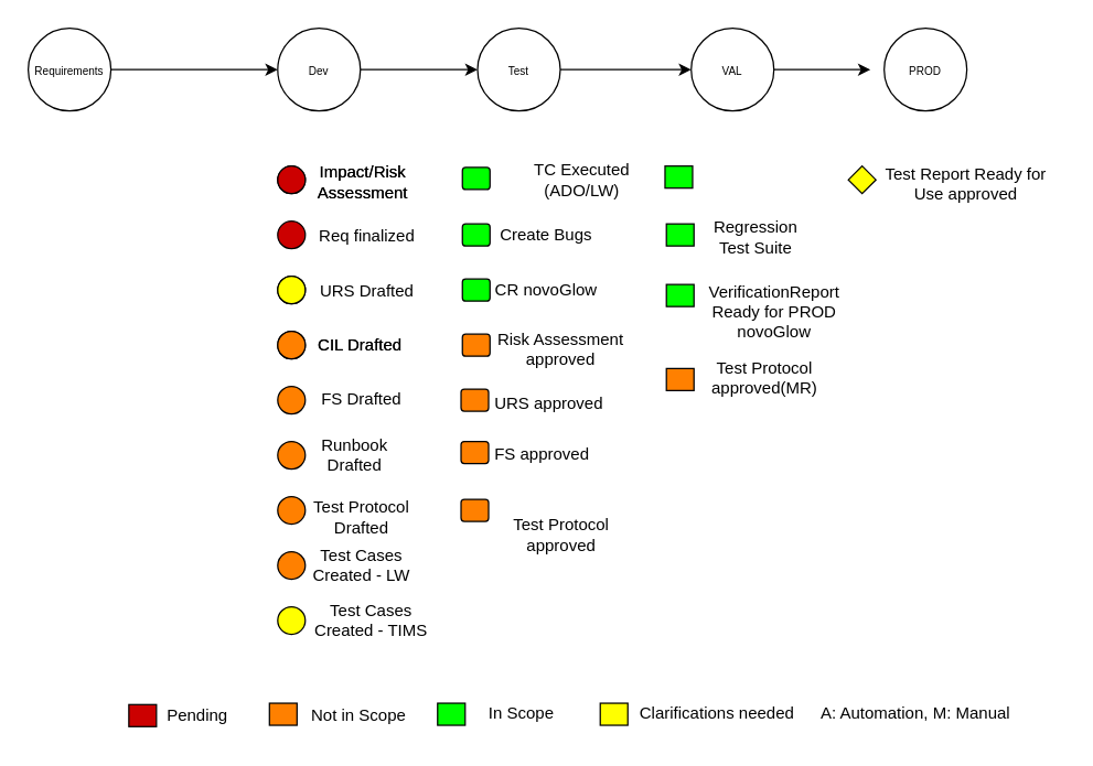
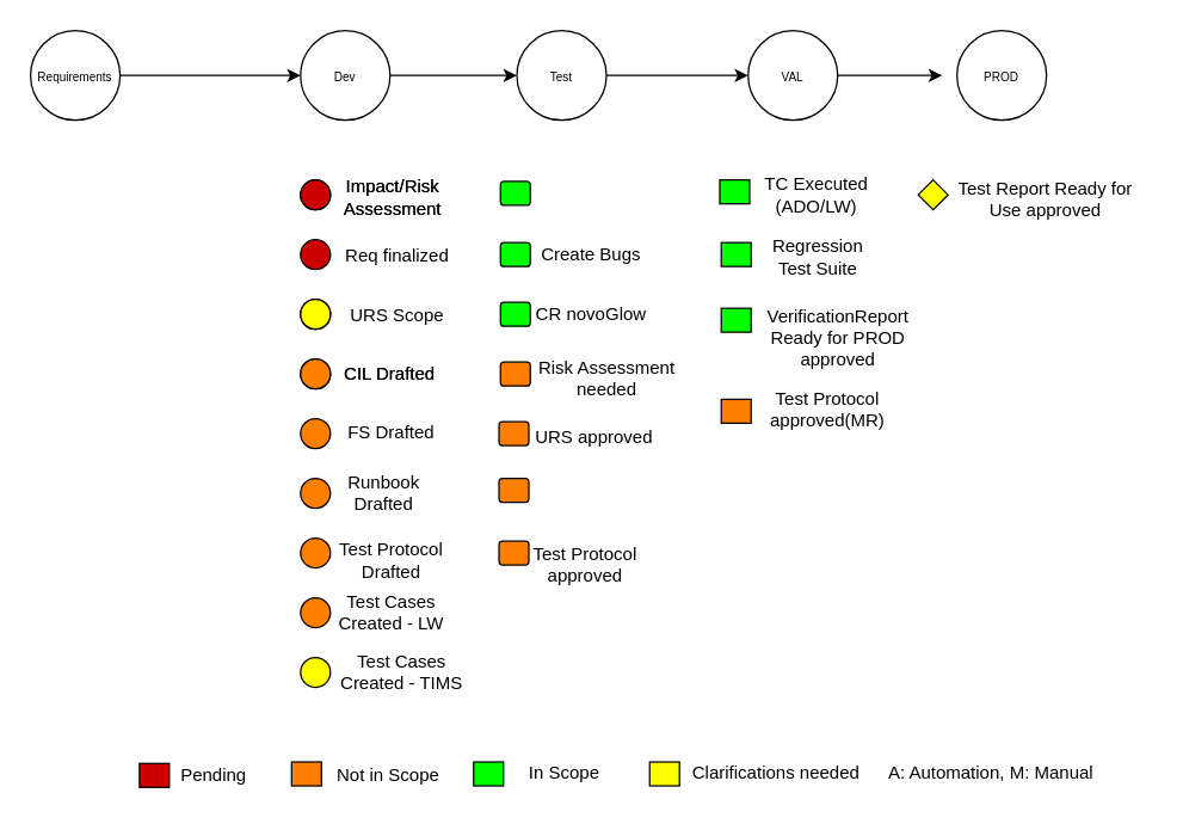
  <mxCell id="0" />
  <mxCell id="1" parent="0" />
  <mxCell id="2" style="edgeStyle=orthogonalEdgeStyle;rounded=0;orthogonalLoop=1;jettySize=auto;html=1;entryX=0;entryY=0.5;entryDx=0;entryDy=0;" parent="1" source="3" target="7" edge="1"><mxGeometry relative="1" as="geometry" /></mxCell>
  <mxCell id="3" value="" style="ellipse;whiteSpace=wrap;html=1;aspect=fixed;" parent="1" vertex="1"><mxGeometry x="20" y="20" width="60" height="60" as="geometry" /></mxCell>
  <mxCell id="4" value="&lt;font style=&quot;font-size: 8px;&quot;&gt;Requirements&lt;/font&gt;" style="text;html=1;strokeColor=none;fillColor=none;align=center;verticalAlign=middle;whiteSpace=wrap;rounded=0;" parent="1" vertex="1"><mxGeometry x="20" y="35" width="60" height="30" as="geometry" /></mxCell>
  <mxCell id="5" style="edgeStyle=orthogonalEdgeStyle;rounded=0;orthogonalLoop=1;jettySize=auto;html=1;entryX=0;entryY=0.5;entryDx=0;entryDy=0;" parent="1" source="6" target="10" edge="1"><mxGeometry relative="1" as="geometry" /></mxCell>
  <mxCell id="6" value="" style="ellipse;whiteSpace=wrap;html=1;aspect=fixed;" parent="1" vertex="1"><mxGeometry x="201" y="20" width="60" height="60" as="geometry" /></mxCell>
  <mxCell id="7" value="&lt;font style=&quot;font-size: 8px;&quot;&gt;Dev&lt;/font&gt;" style="text;html=1;strokeColor=none;fillColor=none;align=center;verticalAlign=middle;whiteSpace=wrap;rounded=0;" parent="1" vertex="1"><mxGeometry x="201" y="35" width="60" height="30" as="geometry" /></mxCell>
  <mxCell id="8" style="edgeStyle=orthogonalEdgeStyle;rounded=0;orthogonalLoop=1;jettySize=auto;html=1;entryX=0;entryY=0.5;entryDx=0;entryDy=0;" parent="1" source="9" target="13" edge="1"><mxGeometry relative="1" as="geometry" /></mxCell>
  <mxCell id="9" value="" style="ellipse;whiteSpace=wrap;html=1;aspect=fixed;" parent="1" vertex="1"><mxGeometry x="346" y="20" width="60" height="60" as="geometry" /></mxCell>
  <mxCell id="10" value="&lt;font style=&quot;font-size: 8px;&quot;&gt;Test&lt;/font&gt;" style="text;html=1;strokeColor=none;fillColor=none;align=center;verticalAlign=middle;whiteSpace=wrap;rounded=0;" parent="1" vertex="1"><mxGeometry x="346" y="35" width="60" height="30" as="geometry" /></mxCell>
  <mxCell id="11" style="edgeStyle=orthogonalEdgeStyle;rounded=0;orthogonalLoop=1;jettySize=auto;html=1;" parent="1" source="12" edge="1"><mxGeometry relative="1" as="geometry"><mxPoint x="631" y="50" as="targetPoint" /></mxGeometry></mxCell>
  <mxCell id="12" value="" style="ellipse;whiteSpace=wrap;html=1;aspect=fixed;" parent="1" vertex="1"><mxGeometry x="501" y="20" width="60" height="60" as="geometry" /></mxCell>
  <mxCell id="13" value="&lt;font style=&quot;font-size: 8px;&quot;&gt;VAL&lt;/font&gt;" style="text;html=1;strokeColor=none;fillColor=none;align=center;verticalAlign=middle;whiteSpace=wrap;rounded=0;" parent="1" vertex="1"><mxGeometry x="501" y="35" width="60" height="30" as="geometry" /></mxCell>
  <mxCell id="14" value="" style="ellipse;whiteSpace=wrap;html=1;aspect=fixed;" parent="1" vertex="1"><mxGeometry x="641" y="20" width="60" height="60" as="geometry" /></mxCell>
  <mxCell id="15" value="&lt;font style=&quot;font-size: 8px;&quot;&gt;PROD&lt;/font&gt;" style="text;html=1;strokeColor=none;fillColor=none;align=center;verticalAlign=middle;whiteSpace=wrap;rounded=0;" parent="1" vertex="1"><mxGeometry x="641" y="35" width="60" height="30" as="geometry" /></mxCell>
  <mxCell id="16" value="" style="ellipse;whiteSpace=wrap;html=1;aspect=fixed;fillColor=#FF8000;" parent="1" vertex="1"><mxGeometry x="201" y="120" width="20" height="20" as="geometry" /></mxCell>
  <mxCell id="17" value="" style="ellipse;whiteSpace=wrap;html=1;aspect=fixed;fillColor=#CC0000;" parent="1" vertex="1"><mxGeometry x="201" y="160" width="20" height="20" as="geometry" /></mxCell>
  <mxCell id="18" value="" style="ellipse;whiteSpace=wrap;html=1;aspect=fixed;fillColor=#FF8000;" parent="1" vertex="1"><mxGeometry x="201" y="200" width="20" height="20" as="geometry" /></mxCell>
  <mxCell id="19" value="" style="ellipse;whiteSpace=wrap;html=1;aspect=fixed;fillColor=#FF8000;" parent="1" vertex="1"><mxGeometry x="201" y="240" width="20" height="20" as="geometry" /></mxCell>
  <mxCell id="20" value="" style="ellipse;whiteSpace=wrap;html=1;aspect=fixed;fillColor=#FF8000;" parent="1" vertex="1"><mxGeometry x="201" y="280" width="20" height="20" as="geometry" /></mxCell>
  <mxCell id="21" value="" style="ellipse;whiteSpace=wrap;html=1;aspect=fixed;fillColor=#FF8000;" parent="1" vertex="1"><mxGeometry x="201" y="320" width="20" height="20" as="geometry" /></mxCell>
  <mxCell id="22" value="" style="ellipse;whiteSpace=wrap;html=1;aspect=fixed;fillColor=#FF8000;" parent="1" vertex="1"><mxGeometry x="201" y="360" width="20" height="20" as="geometry" /></mxCell>
  <mxCell id="23" value="" style="ellipse;whiteSpace=wrap;html=1;aspect=fixed;fillColor=#FF8000;" parent="1" vertex="1"><mxGeometry x="201" y="400" width="20" height="20" as="geometry" /></mxCell>
  <mxCell id="24" value="" style="ellipse;whiteSpace=wrap;html=1;aspect=fixed;fillColor=#FFFF00;" parent="1" vertex="1"><mxGeometry x="201" y="440" width="20" height="20" as="geometry" /></mxCell>
  <mxCell id="25" value="Impact/Risk Assessment" style="text;html=1;strokeColor=none;fillColor=none;align=center;verticalAlign=middle;whiteSpace=wrap;rounded=0;" parent="1" vertex="1"><mxGeometry x="233" y="117" width="60" height="30" as="geometry" /></mxCell>
  <mxCell id="26" value="Req finalized" style="text;html=1;strokeColor=none;fillColor=none;align=center;verticalAlign=middle;whiteSpace=wrap;rounded=0;" parent="1" vertex="1"><mxGeometry x="224" y="156" width="84" height="30" as="geometry" /></mxCell>
- <mxCell id="27" value="URS Drafted" style="text;html=1;strokeColor=none;fillColor=none;align=center;verticalAlign=middle;whiteSpace=wrap;rounded=0;" parent="1" vertex="1"><mxGeometry x="229" y="196" width="74" height="30" as="geometry" /></mxCell>
+ <mxCell id="27" value="URS Scope" style="text;html=1;strokeColor=none;fillColor=none;align=center;verticalAlign=middle;whiteSpace=wrap;rounded=0;" parent="1" vertex="1"><mxGeometry x="229" y="196" width="74" height="30" as="geometry" /></mxCell>
  <mxCell id="28" value="CIL Drafted" style="text;html=1;strokeColor=none;fillColor=none;align=center;verticalAlign=middle;whiteSpace=wrap;rounded=0;" parent="1" vertex="1"><mxGeometry x="224" y="235" width="74" height="30" as="geometry" /></mxCell>
  <mxCell id="29" value="FS Drafted" style="text;html=1;strokeColor=none;fillColor=none;align=center;verticalAlign=middle;whiteSpace=wrap;rounded=0;" parent="1" vertex="1"><mxGeometry x="225" y="275" width="74" height="30" as="geometry" /></mxCell>
  <mxCell id="30" value="Runbook Drafted" style="text;html=1;strokeColor=none;fillColor=none;align=center;verticalAlign=middle;whiteSpace=wrap;rounded=0;" parent="1" vertex="1"><mxGeometry x="220" y="315" width="74" height="30" as="geometry" /></mxCell>
  <mxCell id="31" value="Test Protocol Drafted" style="text;html=1;strokeColor=none;fillColor=none;align=center;verticalAlign=middle;whiteSpace=wrap;rounded=0;" parent="1" vertex="1"><mxGeometry x="225" y="360" width="74" height="30" as="geometry" /></mxCell>
  <mxCell id="32" value="Test Cases Created - LW" style="text;html=1;strokeColor=none;fillColor=none;align=center;verticalAlign=middle;whiteSpace=wrap;rounded=0;" parent="1" vertex="1"><mxGeometry x="225" y="395" width="74" height="30" as="geometry" /></mxCell>
  <mxCell id="33" value="Test Cases Created - TIMS" style="text;html=1;strokeColor=none;fillColor=none;align=center;verticalAlign=middle;whiteSpace=wrap;rounded=0;" parent="1" vertex="1"><mxGeometry x="227" y="435" width="84" height="30" as="geometry" /></mxCell>
  <mxCell id="34" value="Impact/Risk Assessment" style="text;html=1;strokeColor=none;fillColor=none;align=center;verticalAlign=middle;whiteSpace=wrap;rounded=0;" parent="1" vertex="1"><mxGeometry x="233" y="117" width="60" height="30" as="geometry" /></mxCell>
  <mxCell id="35" value="" style="ellipse;whiteSpace=wrap;html=1;aspect=fixed;fillColor=#CC0000;" parent="1" vertex="1"><mxGeometry x="201" y="120" width="20" height="20" as="geometry" /></mxCell>
  <mxCell id="36" value="" style="ellipse;whiteSpace=wrap;html=1;aspect=fixed;fillColor=#FFFF00;" parent="1" vertex="1"><mxGeometry x="201" y="200" width="20" height="20" as="geometry" /></mxCell>
  <mxCell id="37" value="" style="ellipse;whiteSpace=wrap;html=1;aspect=fixed;fillColor=#FF8000;" parent="1" vertex="1"><mxGeometry x="201" y="240" width="20" height="20" as="geometry" /></mxCell>
  <mxCell id="38" value="CIL Drafted" style="text;html=1;strokeColor=none;fillColor=none;align=center;verticalAlign=middle;whiteSpace=wrap;rounded=0;" parent="1" vertex="1"><mxGeometry x="224" y="235" width="74" height="30" as="geometry" /></mxCell>
- <mxCell id="39" value="TC Executed (ADO/LW)" style="text;html=1;strokeColor=none;fillColor=none;align=center;verticalAlign=middle;whiteSpace=wrap;rounded=0;" parent="1" vertex="1"><mxGeometry x="385" y="115" width="74" height="30" as="geometry" /></mxCell>
- <mxCell id="40" value="VerificationReport Ready for PROD novoGlow" style="text;html=1;strokeColor=none;fillColor=none;align=center;verticalAlign=middle;whiteSpace=wrap;rounded=0;" parent="1" vertex="1"><mxGeometry x="505" y="212" width="113" height="27" as="geometry" /></mxCell>
+ <mxCell id="39" value="TC Executed (ADO/LW)" style="text;html=1;strokeColor=none;fillColor=none;align=center;verticalAlign=middle;whiteSpace=wrap;rounded=0;" parent="1" vertex="1"><mxGeometry x="510" y="115" width="74" height="30" as="geometry" /></mxCell>
+ <mxCell id="40" value="VerificationReport Ready for PROD approved" style="text;html=1;strokeColor=none;fillColor=none;align=center;verticalAlign=middle;whiteSpace=wrap;rounded=0;" parent="1" vertex="1"><mxGeometry x="505" y="212" width="113" height="27" as="geometry" /></mxCell>
  <mxCell id="41" value="Test Protocol approved(MR)" style="text;html=1;strokeColor=none;fillColor=none;align=center;verticalAlign=middle;whiteSpace=wrap;rounded=0;" parent="1" vertex="1"><mxGeometry x="500" y="259" width="109" height="30" as="geometry" /></mxCell>
  <mxCell id="42" value="" style="rounded=1;whiteSpace=wrap;html=1;fillColor=#00FF00;arcSize=0;" parent="1" vertex="1"><mxGeometry x="482" y="120" width="20" height="16" as="geometry" /></mxCell>
  <mxCell id="43" value="" style="rounded=1;whiteSpace=wrap;html=1;fillColor=#00FF00;arcSize=0;" parent="1" vertex="1"><mxGeometry x="483" y="206" width="20" height="16" as="geometry" /></mxCell>
  <mxCell id="44" value="" style="rounded=1;whiteSpace=wrap;html=1;fillColor=#FF8000;arcSize=0;" parent="1" vertex="1"><mxGeometry x="483" y="267" width="20" height="16" as="geometry" /></mxCell>
  <mxCell id="45" value="URS approved" style="text;html=1;strokeColor=none;fillColor=none;align=center;verticalAlign=middle;whiteSpace=wrap;rounded=0;" parent="1" vertex="1"><mxGeometry x="355" y="278" width="86" height="30" as="geometry" /></mxCell>
- <mxCell id="46" value="FS approved" style="text;html=1;strokeColor=none;fillColor=none;align=center;verticalAlign=middle;whiteSpace=wrap;rounded=0;" parent="1" vertex="1"><mxGeometry x="356" y="315" width="74" height="30" as="geometry" /></mxCell>
- <mxCell id="47" value="Test Protocol approved" style="text;html=1;strokeColor=none;fillColor=none;align=center;verticalAlign=middle;whiteSpace=wrap;rounded=0;" parent="1" vertex="1"><mxGeometry x="370" y="373" width="74" height="30" as="geometry" /></mxCell>
+ <mxCell id="47" value="Test Protocol approved" style="text;html=1;strokeColor=none;fillColor=none;align=center;verticalAlign=middle;whiteSpace=wrap;rounded=0;" parent="1" vertex="1"><mxGeometry x="355" y="363" width="74" height="30" as="geometry" /></mxCell>
  <mxCell id="48" value="Create Bugs" style="text;html=1;strokeColor=none;fillColor=none;align=center;verticalAlign=middle;whiteSpace=wrap;rounded=0;" parent="1" vertex="1"><mxGeometry x="354" y="155" width="84" height="30" as="geometry" /></mxCell>
  <mxCell id="49" value="CR novoGlow" style="text;html=1;strokeColor=none;fillColor=none;align=center;verticalAlign=middle;whiteSpace=wrap;rounded=0;" parent="1" vertex="1"><mxGeometry x="354" y="195" width="84" height="30" as="geometry" /></mxCell>
- <mxCell id="50" value="Risk Assessment approved" style="text;html=1;strokeColor=none;fillColor=none;align=center;verticalAlign=middle;whiteSpace=wrap;rounded=0;" parent="1" vertex="1"><mxGeometry x="358" y="238" width="97" height="30" as="geometry" /></mxCell>
+ <mxCell id="50" value="Risk Assessment needed" style="text;html=1;strokeColor=none;fillColor=none;align=center;verticalAlign=middle;whiteSpace=wrap;rounded=0;" parent="1" vertex="1"><mxGeometry x="358" y="238" width="97" height="30" as="geometry" /></mxCell>
  <mxCell id="51" value="" style="rounded=1;whiteSpace=wrap;html=1;fillColor=#00FF00;" parent="1" vertex="1"><mxGeometry x="335" y="121" width="20" height="16" as="geometry" /></mxCell>
  <mxCell id="52" value="" style="rounded=1;whiteSpace=wrap;html=1;fillColor=#00FF00;" parent="1" vertex="1"><mxGeometry x="335" y="162" width="20" height="16" as="geometry" /></mxCell>
  <mxCell id="53" value="" style="rounded=1;whiteSpace=wrap;html=1;fillColor=#00FF00;" parent="1" vertex="1"><mxGeometry x="335" y="202" width="20" height="16" as="geometry" /></mxCell>
  <mxCell id="54" value="" style="rounded=1;whiteSpace=wrap;html=1;fillColor=#FF8000;" parent="1" vertex="1"><mxGeometry x="335" y="242" width="20" height="16" as="geometry" /></mxCell>
  <mxCell id="55" value="" style="rounded=1;whiteSpace=wrap;html=1;fillColor=#FF8000;" parent="1" vertex="1"><mxGeometry x="334" y="282" width="20" height="16" as="geometry" /></mxCell>
  <mxCell id="56" value="" style="rounded=1;whiteSpace=wrap;html=1;fillColor=#FF8000;" parent="1" vertex="1"><mxGeometry x="334" y="320" width="20" height="16" as="geometry" /></mxCell>
  <mxCell id="57" value="" style="rounded=1;whiteSpace=wrap;html=1;fillColor=#FF8000;" parent="1" vertex="1"><mxGeometry x="334" y="362" width="20" height="16" as="geometry" /></mxCell>
  <mxCell id="58" value="" style="rhombus;whiteSpace=wrap;html=1;fillColor=#FFFF00;" parent="1" vertex="1"><mxGeometry x="615" y="120" width="20" height="20" as="geometry" /></mxCell>
  <mxCell id="59" value="Test Report Ready for Use approved" style="text;html=1;strokeColor=none;fillColor=none;align=center;verticalAlign=middle;whiteSpace=wrap;rounded=0;" parent="1" vertex="1"><mxGeometry x="630" y="118" width="141" height="30" as="geometry" /></mxCell>
  <mxCell id="60" value="" style="rounded=1;whiteSpace=wrap;html=1;fillColor=#FFFF00;arcSize=0;" parent="1" vertex="1"><mxGeometry x="435" y="510" width="20" height="16" as="geometry" /></mxCell>
  <mxCell id="61" value="" style="rounded=1;whiteSpace=wrap;html=1;fillColor=#00FF00;arcSize=0;" parent="1" vertex="1"><mxGeometry x="317" y="510" width="20" height="16" as="geometry" /></mxCell>
  <mxCell id="62" value="" style="rounded=1;whiteSpace=wrap;html=1;fillColor=#FF8000;arcSize=0;" parent="1" vertex="1"><mxGeometry x="195" y="510" width="20" height="16" as="geometry" /></mxCell>
  <mxCell id="63" value="Not in Scope" style="text;html=1;strokeColor=none;fillColor=none;align=center;verticalAlign=middle;whiteSpace=wrap;rounded=0;" parent="1" vertex="1"><mxGeometry x="220" y="504" width="80" height="30" as="geometry" /></mxCell>
  <mxCell id="64" value="In Scope" style="text;html=1;strokeColor=none;fillColor=none;align=center;verticalAlign=middle;whiteSpace=wrap;rounded=0;" parent="1" vertex="1"><mxGeometry x="335" y="503" width="86" height="30" as="geometry" /></mxCell>
  <mxCell id="65" value="Clarifications needed" style="text;html=1;strokeColor=none;fillColor=none;align=center;verticalAlign=middle;whiteSpace=wrap;rounded=0;" parent="1" vertex="1"><mxGeometry x="460" y="503" width="120" height="30" as="geometry" /></mxCell>
  <mxCell id="66" value="Regression Test Suite" style="text;html=1;strokeColor=none;fillColor=none;align=center;verticalAlign=middle;whiteSpace=wrap;rounded=0;" parent="1" vertex="1"><mxGeometry x="511" y="157" width="74" height="30" as="geometry" /></mxCell>
  <mxCell id="67" value="" style="rounded=1;whiteSpace=wrap;html=1;fillColor=#00FF00;arcSize=0;" parent="1" vertex="1"><mxGeometry x="483" y="162" width="20" height="16" as="geometry" /></mxCell>
  <mxCell id="68" value="" style="rounded=1;whiteSpace=wrap;html=1;fillColor=#CC0000;arcSize=0;" vertex="1" parent="1"><mxGeometry x="93" y="511" width="20" height="16" as="geometry" /></mxCell>
  <mxCell id="69" value="Pending" style="text;html=1;strokeColor=none;fillColor=none;align=center;verticalAlign=middle;whiteSpace=wrap;rounded=0;" vertex="1" parent="1"><mxGeometry x="103" y="504" width="80" height="30" as="geometry" /></mxCell>
  <mxCell id="70" value="A: Automation, M: Manual" style="text;html=1;strokeColor=none;fillColor=none;align=center;verticalAlign=middle;whiteSpace=wrap;rounded=0;" vertex="1" parent="1"><mxGeometry x="563" y="503" width="202" height="30" as="geometry" /></mxCell>
